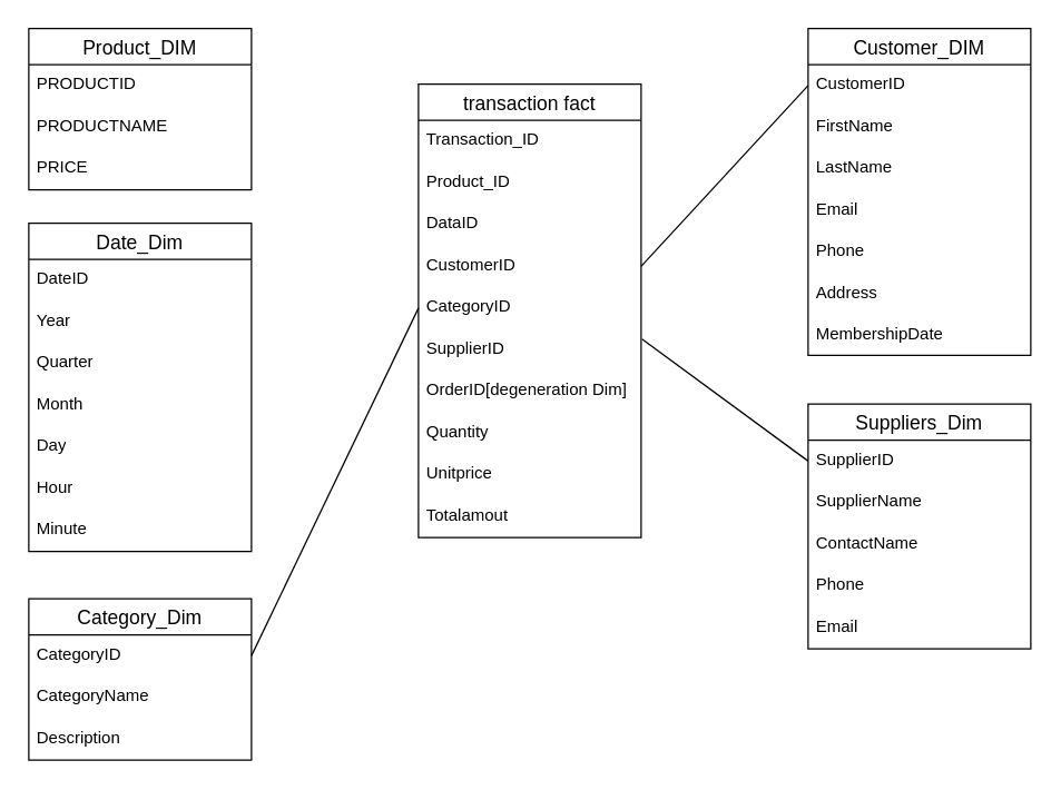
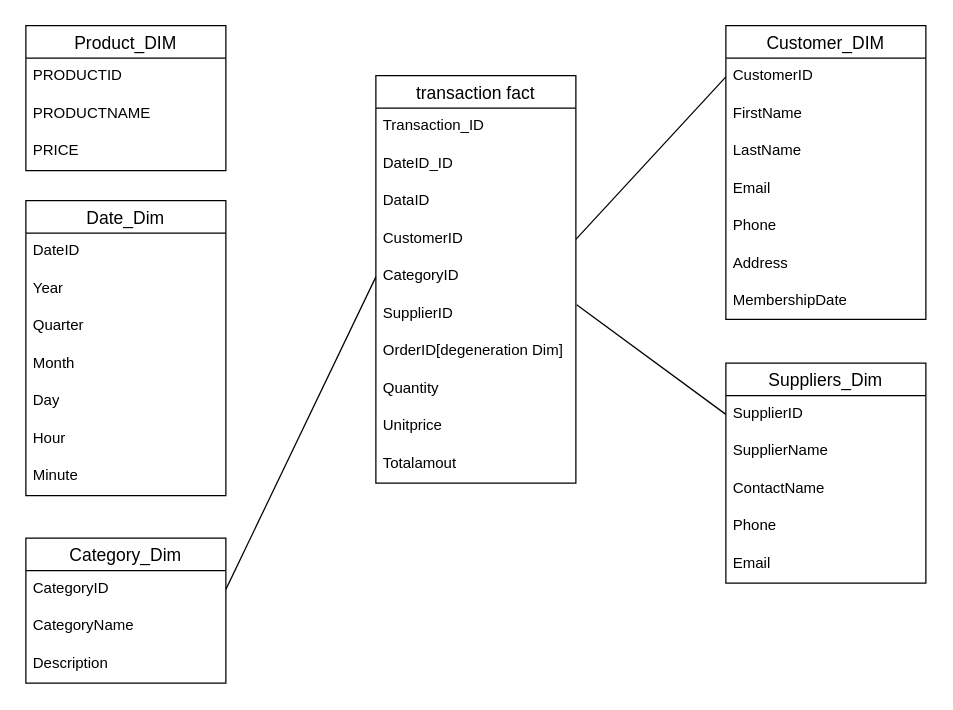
  <mxCell id="0" />
  <mxCell id="1" parent="0" />
  <mxCell id="2" value="" style="edgeStyle=orthogonalEdgeStyle;rounded=0;orthogonalLoop=1;jettySize=auto;html=1;" parent="1" edge="1"><mxGeometry relative="1" as="geometry"><mxPoint x="210" y="390" as="targetPoint" /></mxGeometry></mxCell>
  <mxCell id="3" value="transaction fact" style="swimlane;fontStyle=0;childLayout=stackLayout;horizontal=1;startSize=26;horizontalStack=0;resizeParent=1;resizeParentMax=0;resizeLast=0;collapsible=1;marginBottom=0;align=center;fontSize=14;" parent="1" vertex="1"><mxGeometry x="300" y="60" width="160" height="326" as="geometry" /></mxCell>
  <mxCell id="4" value="Transaction_ID" style="text;strokeColor=none;fillColor=none;spacingLeft=4;spacingRight=4;overflow=hidden;rotatable=0;points=[[0,0.5],[1,0.5]];portConstraint=eastwest;fontSize=12;whiteSpace=wrap;html=1;" parent="3" vertex="1"><mxGeometry y="26" width="160" height="30" as="geometry" /></mxCell>
- <mxCell id="5" value="Product_ID" style="text;strokeColor=none;fillColor=none;spacingLeft=4;spacingRight=4;overflow=hidden;rotatable=0;points=[[0,0.5],[1,0.5]];portConstraint=eastwest;fontSize=12;whiteSpace=wrap;html=1;" parent="3" vertex="1"><mxGeometry y="56" width="160" height="30" as="geometry" /></mxCell>
+ <mxCell id="5" value="DateID_ID" style="text;strokeColor=none;fillColor=none;spacingLeft=4;spacingRight=4;overflow=hidden;rotatable=0;points=[[0,0.5],[1,0.5]];portConstraint=eastwest;fontSize=12;whiteSpace=wrap;html=1;" parent="3" vertex="1"><mxGeometry y="56" width="160" height="30" as="geometry" /></mxCell>
  <mxCell id="6" value="DataID" style="text;strokeColor=none;fillColor=none;spacingLeft=4;spacingRight=4;overflow=hidden;rotatable=0;points=[[0,0.5],[1,0.5]];portConstraint=eastwest;fontSize=12;whiteSpace=wrap;html=1;" parent="3" vertex="1"><mxGeometry y="86" width="160" height="30" as="geometry" /></mxCell>
  <mxCell id="7" value="CustomerID" style="text;strokeColor=none;fillColor=none;spacingLeft=4;spacingRight=4;overflow=hidden;rotatable=0;points=[[0,0.5],[1,0.5]];portConstraint=eastwest;fontSize=12;whiteSpace=wrap;html=1;" parent="3" vertex="1"><mxGeometry y="116" width="160" height="30" as="geometry" /></mxCell>
  <mxCell id="8" value="CategoryID" style="text;strokeColor=none;fillColor=none;spacingLeft=4;spacingRight=4;overflow=hidden;rotatable=0;points=[[0,0.5],[1,0.5]];portConstraint=eastwest;fontSize=12;whiteSpace=wrap;html=1;" parent="3" vertex="1"><mxGeometry y="146" width="160" height="30" as="geometry" /></mxCell>
  <mxCell id="9" value="SupplierID" style="text;strokeColor=none;fillColor=none;spacingLeft=4;spacingRight=4;overflow=hidden;rotatable=0;points=[[0,0.5],[1,0.5]];portConstraint=eastwest;fontSize=12;whiteSpace=wrap;html=1;" parent="3" vertex="1"><mxGeometry y="176" width="160" height="30" as="geometry" /></mxCell>
  <mxCell id="10" value="OrderID[degeneration Dim]" style="text;strokeColor=none;fillColor=none;spacingLeft=4;spacingRight=4;overflow=hidden;rotatable=0;points=[[0,0.5],[1,0.5]];portConstraint=eastwest;fontSize=12;whiteSpace=wrap;html=1;" parent="3" vertex="1"><mxGeometry y="206" width="160" height="30" as="geometry" /></mxCell>
  <mxCell id="11" value="Quantity" style="text;strokeColor=none;fillColor=none;spacingLeft=4;spacingRight=4;overflow=hidden;rotatable=0;points=[[0,0.5],[1,0.5]];portConstraint=eastwest;fontSize=12;whiteSpace=wrap;html=1;" parent="3" vertex="1"><mxGeometry y="236" width="160" height="30" as="geometry" /></mxCell>
  <mxCell id="12" value="Unitprice" style="text;strokeColor=none;fillColor=none;spacingLeft=4;spacingRight=4;overflow=hidden;rotatable=0;points=[[0,0.5],[1,0.5]];portConstraint=eastwest;fontSize=12;whiteSpace=wrap;html=1;" parent="3" vertex="1"><mxGeometry y="266" width="160" height="30" as="geometry" /></mxCell>
  <mxCell id="13" value="Totalamout" style="text;strokeColor=none;fillColor=none;spacingLeft=4;spacingRight=4;overflow=hidden;rotatable=0;points=[[0,0.5],[1,0.5]];portConstraint=eastwest;fontSize=12;whiteSpace=wrap;html=1;" parent="3" vertex="1"><mxGeometry y="296" width="160" height="30" as="geometry" /></mxCell>
  <mxCell id="14" value="Customer_DIM" style="swimlane;fontStyle=0;childLayout=stackLayout;horizontal=1;startSize=26;horizontalStack=0;resizeParent=1;resizeParentMax=0;resizeLast=0;collapsible=1;marginBottom=0;align=center;fontSize=14;" parent="1" vertex="1"><mxGeometry x="580" y="20" width="160" height="235" as="geometry"><mxRectangle x="620" y="40" width="130" height="30" as="alternateBounds" /></mxGeometry></mxCell>
  <mxCell id="15" value="CustomerID" style="text;strokeColor=none;fillColor=none;spacingLeft=4;spacingRight=4;overflow=hidden;rotatable=0;points=[[0,0.5],[1,0.5]];portConstraint=eastwest;fontSize=12;whiteSpace=wrap;html=1;" parent="14" vertex="1"><mxGeometry y="26" width="160" height="30" as="geometry" /></mxCell>
  <mxCell id="16" value="FirstName" style="text;strokeColor=none;fillColor=none;spacingLeft=4;spacingRight=4;overflow=hidden;rotatable=0;points=[[0,0.5],[1,0.5]];portConstraint=eastwest;fontSize=12;whiteSpace=wrap;html=1;" parent="14" vertex="1"><mxGeometry y="56" width="160" height="30" as="geometry" /></mxCell>
  <mxCell id="17" value="LastName" style="text;strokeColor=none;fillColor=none;spacingLeft=4;spacingRight=4;overflow=hidden;rotatable=0;points=[[0,0.5],[1,0.5]];portConstraint=eastwest;fontSize=12;whiteSpace=wrap;html=1;" parent="14" vertex="1"><mxGeometry y="86" width="160" height="30" as="geometry" /></mxCell>
  <mxCell id="18" value="Email" style="text;strokeColor=none;fillColor=none;spacingLeft=4;spacingRight=4;overflow=hidden;rotatable=0;points=[[0,0.5],[1,0.5]];portConstraint=eastwest;fontSize=12;whiteSpace=wrap;html=1;" parent="14" vertex="1"><mxGeometry y="116" width="160" height="30" as="geometry" /></mxCell>
  <mxCell id="19" value="Phone" style="text;strokeColor=none;fillColor=none;spacingLeft=4;spacingRight=4;overflow=hidden;rotatable=0;points=[[0,0.5],[1,0.5]];portConstraint=eastwest;fontSize=12;whiteSpace=wrap;html=1;" parent="14" vertex="1"><mxGeometry y="146" width="160" height="30" as="geometry" /></mxCell>
  <mxCell id="20" value="Address" style="text;strokeColor=none;fillColor=none;spacingLeft=4;spacingRight=4;overflow=hidden;rotatable=0;points=[[0,0.5],[1,0.5]];portConstraint=eastwest;fontSize=12;whiteSpace=wrap;html=1;" parent="14" vertex="1"><mxGeometry y="176" width="160" height="30" as="geometry" /></mxCell>
  <mxCell id="21" value="MembershipDate" style="text;strokeColor=none;fillColor=none;spacingLeft=4;spacingRight=4;overflow=hidden;rotatable=0;points=[[0,0.5],[1,0.5]];portConstraint=eastwest;fontSize=12;whiteSpace=wrap;html=1;" parent="14" vertex="1"><mxGeometry y="206" width="160" height="29" as="geometry" /></mxCell>
  <mxCell id="22" value="Suppliers_Dim" style="swimlane;fontStyle=0;childLayout=stackLayout;horizontal=1;startSize=26;horizontalStack=0;resizeParent=1;resizeParentMax=0;resizeLast=0;collapsible=1;marginBottom=0;align=center;fontSize=14;" parent="1" vertex="1"><mxGeometry x="580" y="290" width="160" height="176" as="geometry" /></mxCell>
  <mxCell id="23" value="SupplierID" style="text;strokeColor=none;fillColor=none;spacingLeft=4;spacingRight=4;overflow=hidden;rotatable=0;points=[[0,0.5],[1,0.5]];portConstraint=eastwest;fontSize=12;whiteSpace=wrap;html=1;" parent="22" vertex="1"><mxGeometry y="26" width="160" height="30" as="geometry" /></mxCell>
  <mxCell id="24" value="SupplierName" style="text;strokeColor=none;fillColor=none;spacingLeft=4;spacingRight=4;overflow=hidden;rotatable=0;points=[[0,0.5],[1,0.5]];portConstraint=eastwest;fontSize=12;whiteSpace=wrap;html=1;" parent="22" vertex="1"><mxGeometry y="56" width="160" height="30" as="geometry" /></mxCell>
  <mxCell id="25" value="ContactName" style="text;strokeColor=none;fillColor=none;spacingLeft=4;spacingRight=4;overflow=hidden;rotatable=0;points=[[0,0.5],[1,0.5]];portConstraint=eastwest;fontSize=12;whiteSpace=wrap;html=1;" parent="22" vertex="1"><mxGeometry y="86" width="160" height="30" as="geometry" /></mxCell>
  <mxCell id="26" value="Phone" style="text;strokeColor=none;fillColor=none;spacingLeft=4;spacingRight=4;overflow=hidden;rotatable=0;points=[[0,0.5],[1,0.5]];portConstraint=eastwest;fontSize=12;whiteSpace=wrap;html=1;" parent="22" vertex="1"><mxGeometry y="116" width="160" height="30" as="geometry" /></mxCell>
  <mxCell id="27" value="Email" style="text;strokeColor=none;fillColor=none;spacingLeft=4;spacingRight=4;overflow=hidden;rotatable=0;points=[[0,0.5],[1,0.5]];portConstraint=eastwest;fontSize=12;whiteSpace=wrap;html=1;" parent="22" vertex="1"><mxGeometry y="146" width="160" height="30" as="geometry" /></mxCell>
  <mxCell id="28" value="Category_Dim" style="swimlane;fontStyle=0;childLayout=stackLayout;horizontal=1;startSize=26;horizontalStack=0;resizeParent=1;resizeParentMax=0;resizeLast=0;collapsible=1;marginBottom=0;align=center;fontSize=14;" parent="1" vertex="1"><mxGeometry x="20" y="430" width="160" height="116" as="geometry" /></mxCell>
  <mxCell id="29" value="CategoryID" style="text;strokeColor=none;fillColor=none;spacingLeft=4;spacingRight=4;overflow=hidden;rotatable=0;points=[[0,0.5],[1,0.5]];portConstraint=eastwest;fontSize=12;whiteSpace=wrap;html=1;" parent="28" vertex="1"><mxGeometry y="26" width="160" height="30" as="geometry" /></mxCell>
  <mxCell id="30" value="CategoryName" style="text;strokeColor=none;fillColor=none;spacingLeft=4;spacingRight=4;overflow=hidden;rotatable=0;points=[[0,0.5],[1,0.5]];portConstraint=eastwest;fontSize=12;whiteSpace=wrap;html=1;" parent="28" vertex="1"><mxGeometry y="56" width="160" height="30" as="geometry" /></mxCell>
  <mxCell id="31" value="Description" style="text;strokeColor=none;fillColor=none;spacingLeft=4;spacingRight=4;overflow=hidden;rotatable=0;points=[[0,0.5],[1,0.5]];portConstraint=eastwest;fontSize=12;whiteSpace=wrap;html=1;" parent="28" vertex="1"><mxGeometry y="86" width="160" height="30" as="geometry" /></mxCell>
  <mxCell id="32" value="Product_DIM" style="swimlane;fontStyle=0;childLayout=stackLayout;horizontal=1;startSize=26;horizontalStack=0;resizeParent=1;resizeParentMax=0;resizeLast=0;collapsible=1;marginBottom=0;align=center;fontSize=14;" parent="1" vertex="1"><mxGeometry x="20" y="20" width="160" height="116" as="geometry" /></mxCell>
  <mxCell id="33" value="&lt;div&gt;&lt;span style=&quot;background-color: transparent; color: light-dark(rgb(0, 0, 0), rgb(255, 255, 255));&quot;&gt;PRODUCTID&lt;/span&gt;&lt;/div&gt;&lt;div&gt;&lt;br&gt;&lt;/div&gt;" style="text;strokeColor=none;fillColor=none;spacingLeft=4;spacingRight=4;overflow=hidden;rotatable=0;points=[[0,0.5],[1,0.5]];portConstraint=eastwest;fontSize=12;whiteSpace=wrap;html=1;" parent="32" vertex="1"><mxGeometry y="26" width="160" height="30" as="geometry" /></mxCell>
  <mxCell id="34" value="&lt;div&gt;PRODUCTNAME&lt;/div&gt;" style="text;strokeColor=none;fillColor=none;spacingLeft=4;spacingRight=4;overflow=hidden;rotatable=0;points=[[0,0.5],[1,0.5]];portConstraint=eastwest;fontSize=12;whiteSpace=wrap;html=1;" parent="32" vertex="1"><mxGeometry y="56" width="160" height="30" as="geometry" /></mxCell>
  <mxCell id="35" value="&lt;div&gt;&lt;span style=&quot;background-color: transparent; color: light-dark(rgb(0, 0, 0), rgb(255, 255, 255));&quot;&gt;PRICE&lt;/span&gt;&lt;/div&gt;&lt;div&gt;&lt;br&gt;&lt;/div&gt;" style="text;strokeColor=none;fillColor=none;spacingLeft=4;spacingRight=4;overflow=hidden;rotatable=0;points=[[0,0.5],[1,0.5]];portConstraint=eastwest;fontSize=12;whiteSpace=wrap;html=1;" parent="32" vertex="1"><mxGeometry y="86" width="160" height="30" as="geometry" /></mxCell>
  <mxCell id="36" value="Date_Dim" style="swimlane;fontStyle=0;childLayout=stackLayout;horizontal=1;startSize=26;horizontalStack=0;resizeParent=1;resizeParentMax=0;resizeLast=0;collapsible=1;marginBottom=0;align=center;fontSize=14;" parent="1" vertex="1"><mxGeometry x="20" y="160" width="160" height="236" as="geometry" /></mxCell>
  <mxCell id="37" value="DateID" style="text;strokeColor=none;fillColor=none;spacingLeft=4;spacingRight=4;overflow=hidden;rotatable=0;points=[[0,0.5],[1,0.5]];portConstraint=eastwest;fontSize=12;whiteSpace=wrap;html=1;" parent="36" vertex="1"><mxGeometry y="26" width="160" height="30" as="geometry" /></mxCell>
  <mxCell id="38" value="Year" style="text;strokeColor=none;fillColor=none;spacingLeft=4;spacingRight=4;overflow=hidden;rotatable=0;points=[[0,0.5],[1,0.5]];portConstraint=eastwest;fontSize=12;whiteSpace=wrap;html=1;" parent="36" vertex="1"><mxGeometry y="56" width="160" height="30" as="geometry" /></mxCell>
  <mxCell id="39" value="Quarter" style="text;strokeColor=none;fillColor=none;spacingLeft=4;spacingRight=4;overflow=hidden;rotatable=0;points=[[0,0.5],[1,0.5]];portConstraint=eastwest;fontSize=12;whiteSpace=wrap;html=1;" parent="36" vertex="1"><mxGeometry y="86" width="160" height="30" as="geometry" /></mxCell>
  <mxCell id="40" value="Month" style="text;strokeColor=none;fillColor=none;spacingLeft=4;spacingRight=4;overflow=hidden;rotatable=0;points=[[0,0.5],[1,0.5]];portConstraint=eastwest;fontSize=12;whiteSpace=wrap;html=1;" parent="36" vertex="1"><mxGeometry y="116" width="160" height="30" as="geometry" /></mxCell>
  <mxCell id="41" value="Day" style="text;strokeColor=none;fillColor=none;spacingLeft=4;spacingRight=4;overflow=hidden;rotatable=0;points=[[0,0.5],[1,0.5]];portConstraint=eastwest;fontSize=12;whiteSpace=wrap;html=1;" parent="36" vertex="1"><mxGeometry y="146" width="160" height="30" as="geometry" /></mxCell>
  <mxCell id="42" value="Hour" style="text;strokeColor=none;fillColor=none;spacingLeft=4;spacingRight=4;overflow=hidden;rotatable=0;points=[[0,0.5],[1,0.5]];portConstraint=eastwest;fontSize=12;whiteSpace=wrap;html=1;" parent="36" vertex="1"><mxGeometry y="176" width="160" height="30" as="geometry" /></mxCell>
  <mxCell id="43" value="Minute" style="text;strokeColor=none;fillColor=none;spacingLeft=4;spacingRight=4;overflow=hidden;rotatable=0;points=[[0,0.5],[1,0.5]];portConstraint=eastwest;fontSize=12;whiteSpace=wrap;html=1;" parent="36" vertex="1"><mxGeometry y="206" width="160" height="30" as="geometry" /></mxCell>
  <mxCell id="44" value="" style="endArrow=none;html=1;rounded=0;entryX=0;entryY=0.5;entryDx=0;entryDy=0;exitX=1.004;exitY=0.242;exitDx=0;exitDy=0;exitPerimeter=0;" parent="1" source="9" target="23" edge="1"><mxGeometry width="50" height="50" relative="1" as="geometry"><mxPoint x="490" y="460" as="sourcePoint" /><mxPoint x="540" y="410" as="targetPoint" /></mxGeometry></mxCell>
  <mxCell id="45" value="" style="endArrow=none;html=1;rounded=0;exitX=1;exitY=0.5;exitDx=0;exitDy=0;entryX=0;entryY=0.5;entryDx=0;entryDy=0;" parent="1" source="7" target="15" edge="1"><mxGeometry relative="1" as="geometry"><mxPoint x="380" y="250" as="sourcePoint" /><mxPoint x="540" y="250" as="targetPoint" /></mxGeometry></mxCell>
  <mxCell id="46" value="" style="endArrow=none;html=1;rounded=0;entryX=0;entryY=0.5;entryDx=0;entryDy=0;exitX=1;exitY=0.5;exitDx=0;exitDy=0;" parent="1" source="29" target="8" edge="1"><mxGeometry width="50" height="50" relative="1" as="geometry"><mxPoint x="300" y="400" as="sourcePoint" /><mxPoint x="350" y="350" as="targetPoint" /></mxGeometry></mxCell>
